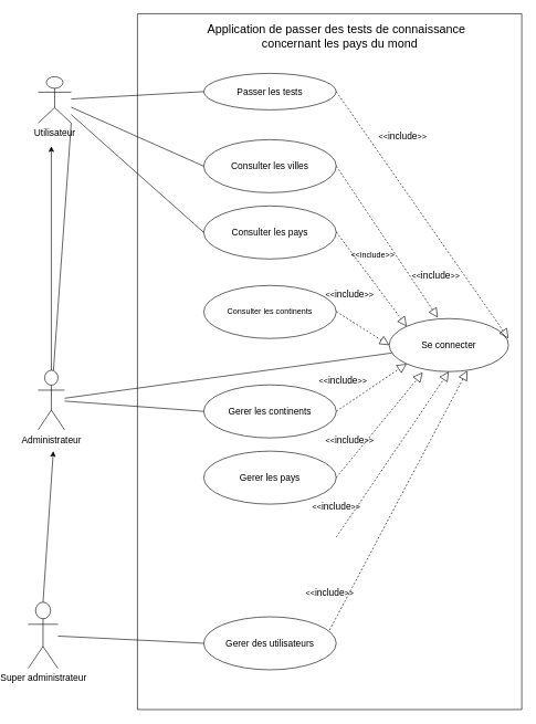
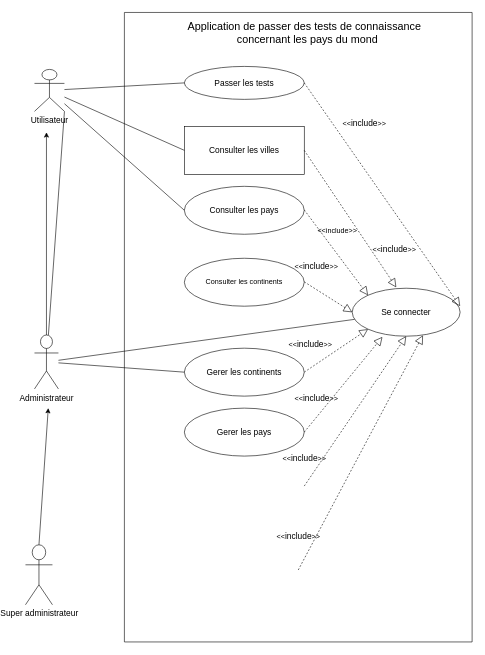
  <mxCell id="0" />
  <mxCell id="1" parent="0" />
  <mxCell id="2" value="" style="swimlane;startSize=0;" vertex="1" parent="1"><mxGeometry x="185" y="20" width="580" height="1050" as="geometry" /></mxCell>
  <mxCell id="3" value="&lt;font style=&quot;font-size: 18px;&quot;&gt;Application de passer des tests de connaissance&amp;nbsp;&amp;nbsp;&lt;/font&gt;&lt;div&gt;&lt;font style=&quot;font-size: 18px;&quot;&gt;concernant les pays du mond&lt;/font&gt;&lt;/div&gt;" style="text;html=1;align=center;verticalAlign=middle;resizable=0;points=[];autosize=1;strokeColor=none;fillColor=none;" vertex="1" parent="2"><mxGeometry x="95" y="5" width="420" height="60" as="geometry" /></mxCell>
  <mxCell id="4" value="&lt;font style=&quot;font-size: 14px;&quot;&gt;Passer les tests&lt;/font&gt;" style="ellipse;whiteSpace=wrap;html=1;" vertex="1" parent="2"><mxGeometry x="100" y="90" width="200" height="55" as="geometry" /></mxCell>
- <mxCell id="5" value="&lt;font style=&quot;font-size: 14px;&quot;&gt;Consulter les villes&lt;/font&gt;" style="ellipse;whiteSpace=wrap;html=1;" vertex="1" parent="2"><mxGeometry x="100" y="190" width="200" height="80" as="geometry" /></mxCell>
+ <mxCell id="5" value="&lt;font style=&quot;font-size: 14px;&quot;&gt;Consulter les villes&lt;/font&gt;" style="whiteSpace=wrap;html=1;rounded=0;" vertex="1" parent="2"><mxGeometry x="100" y="190" width="200" height="80" as="geometry" /></mxCell>
  <mxCell id="6" value="&lt;font style=&quot;font-size: 14px;&quot;&gt;Consulter les pays&lt;/font&gt;" style="ellipse;whiteSpace=wrap;html=1;" vertex="1" parent="2"><mxGeometry x="100" y="290" width="200" height="80" as="geometry" /></mxCell>
  <mxCell id="7" value="Consulter les continents" style="ellipse;whiteSpace=wrap;html=1;" vertex="1" parent="2"><mxGeometry x="100" y="410" width="200" height="80" as="geometry" /></mxCell>
  <mxCell id="8" style="edgeStyle=orthogonalEdgeStyle;rounded=0;orthogonalLoop=1;jettySize=auto;html=1;exitX=0.5;exitY=1;exitDx=0;exitDy=0;" edge="1" parent="2" source="4" target="4"><mxGeometry relative="1" as="geometry" /></mxCell>
  <mxCell id="9" value="&lt;font style=&quot;font-size: 14px;&quot;&gt;Gerer les pays&lt;/font&gt;" style="ellipse;whiteSpace=wrap;html=1;" vertex="1" parent="2"><mxGeometry x="100" y="660" width="200" height="80" as="geometry" /></mxCell>
- <mxCell id="10" value="&lt;font style=&quot;font-size: 14px;&quot;&gt;Gerer des utilisateurs&lt;/font&gt;" style="ellipse;whiteSpace=wrap;html=1;" vertex="1" parent="2"><mxGeometry x="100" y="910" width="200" height="80" as="geometry" /></mxCell>
  <mxCell id="11" value="&lt;font style=&quot;font-size: 14px;&quot;&gt;Se connecter&lt;/font&gt;" style="ellipse;whiteSpace=wrap;html=1;" vertex="1" parent="2"><mxGeometry x="380" y="460" width="180" height="80" as="geometry" /></mxCell>
  <mxCell id="12" value="" style="endArrow=block;dashed=1;endFill=0;endSize=12;html=1;rounded=0;entryX=0;entryY=0.5;entryDx=0;entryDy=0;" edge="1" parent="2" target="11"><mxGeometry width="160" relative="1" as="geometry"><mxPoint x="300" y="449.33" as="sourcePoint" /><mxPoint x="460" y="449.33" as="targetPoint" /></mxGeometry></mxCell>
  <mxCell id="13" value="" style="endArrow=block;dashed=1;endFill=0;endSize=12;html=1;rounded=0;entryX=0;entryY=0;entryDx=0;entryDy=0;" edge="1" parent="2" target="11"><mxGeometry width="160" relative="1" as="geometry"><mxPoint x="300" y="329.33" as="sourcePoint" /><mxPoint x="460" y="329.33" as="targetPoint" /></mxGeometry></mxCell>
  <mxCell id="14" value="" style="endArrow=block;dashed=1;endFill=0;endSize=12;html=1;rounded=0;entryX=0.408;entryY=-0.018;entryDx=0;entryDy=0;entryPerimeter=0;exitX=1;exitY=0.5;exitDx=0;exitDy=0;" edge="1" parent="2" source="5" target="11"><mxGeometry width="160" relative="1" as="geometry"><mxPoint x="310" y="229.33" as="sourcePoint" /><mxPoint x="470" y="229.33" as="targetPoint" /></mxGeometry></mxCell>
  <mxCell id="15" value="" style="endArrow=block;dashed=1;endFill=0;endSize=12;html=1;rounded=0;exitX=1;exitY=0.5;exitDx=0;exitDy=0;entryX=1;entryY=0.375;entryDx=0;entryDy=0;entryPerimeter=0;" edge="1" parent="2" source="4" target="11"><mxGeometry width="160" relative="1" as="geometry"><mxPoint x="350" y="210" as="sourcePoint" /><mxPoint x="510" y="210" as="targetPoint" /></mxGeometry></mxCell>
  <mxCell id="16" value="" style="endArrow=block;dashed=1;endFill=0;endSize=12;html=1;rounded=0;entryX=0;entryY=1;entryDx=0;entryDy=0;" edge="1" parent="2" target="11"><mxGeometry width="160" relative="1" as="geometry"><mxPoint x="300" y="600" as="sourcePoint" /><mxPoint x="460" y="600" as="targetPoint" /></mxGeometry></mxCell>
  <mxCell id="17" value="" style="endArrow=block;dashed=1;endFill=0;endSize=12;html=1;rounded=0;exitX=1;exitY=0.5;exitDx=0;exitDy=0;entryX=0.28;entryY=1.015;entryDx=0;entryDy=0;entryPerimeter=0;" edge="1" parent="2" source="9" target="11"><mxGeometry width="160" relative="1" as="geometry"><mxPoint x="330" y="660" as="sourcePoint" /><mxPoint x="490" y="660" as="targetPoint" /></mxGeometry></mxCell>
  <mxCell id="18" value="" style="endArrow=block;dashed=1;endFill=0;endSize=12;html=1;rounded=0;entryX=0.5;entryY=1;entryDx=0;entryDy=0;" edge="1" parent="2" target="11"><mxGeometry width="160" relative="1" as="geometry"><mxPoint x="300" y="790" as="sourcePoint" /><mxPoint x="470" y="799.33" as="targetPoint" /></mxGeometry></mxCell>
  <mxCell id="19" value="" style="endArrow=block;dashed=1;endFill=0;endSize=12;html=1;rounded=0;entryX=0.655;entryY=0.982;entryDx=0;entryDy=0;entryPerimeter=0;" edge="1" parent="2" target="11"><mxGeometry width="160" relative="1" as="geometry"><mxPoint x="290" y="930" as="sourcePoint" /><mxPoint x="450" y="930" as="targetPoint" /></mxGeometry></mxCell>
  <mxCell id="20" value="&amp;lt;&amp;lt;&lt;font style=&quot;font-size: 14px;&quot;&gt;include&lt;/font&gt;&amp;gt;&amp;gt;" style="text;html=1;align=center;verticalAlign=middle;resizable=0;points=[];autosize=1;strokeColor=none;fillColor=none;" vertex="1" parent="2"><mxGeometry x="350" y="170" width="100" height="30" as="geometry" /></mxCell>
  <mxCell id="21" value="&amp;lt;&amp;lt;&lt;font style=&quot;font-size: 14px;&quot;&gt;include&lt;/font&gt;&amp;gt;&amp;gt;" style="text;html=1;align=center;verticalAlign=middle;resizable=0;points=[];autosize=1;strokeColor=none;fillColor=none;" vertex="1" parent="2"><mxGeometry x="400" y="380" width="100" height="30" as="geometry" /></mxCell>
  <mxCell id="22" value="&amp;lt;&amp;lt;&lt;font style=&quot;font-size: 12px;&quot;&gt;include&lt;/font&gt;&amp;gt;&amp;gt;" style="text;html=1;align=center;verticalAlign=middle;resizable=0;points=[];autosize=1;strokeColor=none;fillColor=none;" vertex="1" parent="2"><mxGeometry x="310" y="350" width="90" height="30" as="geometry" /></mxCell>
  <mxCell id="23" value="&lt;font style=&quot;font-size: 14px;&quot;&gt;Utilisateur&lt;/font&gt;" style="shape=umlActor;verticalLabelPosition=bottom;verticalAlign=top;html=1;outlineConnect=0;" vertex="1" parent="1"><mxGeometry x="35" y="115" width="50" height="70" as="geometry" /></mxCell>
  <mxCell id="24" value="" style="endArrow=none;html=1;rounded=0;exitX=0;exitY=0.5;exitDx=0;exitDy=0;" edge="1" parent="1" source="4" target="23"><mxGeometry width="50" height="50" relative="1" as="geometry"><mxPoint x="345" y="240" as="sourcePoint" /><mxPoint x="395" y="190" as="targetPoint" /></mxGeometry></mxCell>
  <mxCell id="25" value="" style="endArrow=none;html=1;rounded=0;entryX=0;entryY=0.5;entryDx=0;entryDy=0;" edge="1" parent="1" source="23" target="5"><mxGeometry width="50" height="50" relative="1" as="geometry"><mxPoint x="95" y="160" as="sourcePoint" /><mxPoint x="395" y="190" as="targetPoint" /></mxGeometry></mxCell>
  <mxCell id="26" value="" style="endArrow=none;html=1;rounded=0;entryX=0;entryY=0.5;entryDx=0;entryDy=0;" edge="1" parent="1" source="23" target="6"><mxGeometry width="50" height="50" relative="1" as="geometry"><mxPoint x="85" y="210" as="sourcePoint" /><mxPoint x="395" y="190" as="targetPoint" /></mxGeometry></mxCell>
  <mxCell id="27" value="" style="endArrow=none;html=1;rounded=0;exitX=1;exitY=1;exitDx=0;exitDy=0;exitPerimeter=0;" edge="1" parent="1" source="23" target="28"><mxGeometry width="50" height="50" relative="1" as="geometry"><mxPoint x="75" y="200" as="sourcePoint" /><mxPoint x="395" y="190" as="targetPoint" /></mxGeometry></mxCell>
  <mxCell id="28" value="&lt;font style=&quot;font-size: 14px;&quot;&gt;Administrateur&lt;/font&gt;" style="shape=umlActor;verticalLabelPosition=bottom;verticalAlign=top;html=1;outlineConnect=0;" vertex="1" parent="1"><mxGeometry x="35" y="558" width="40" height="90" as="geometry" /></mxCell>
  <mxCell id="29" value="&lt;font style=&quot;font-size: 14px;&quot;&gt;Gerer les continents&lt;/font&gt;" style="ellipse;whiteSpace=wrap;html=1;" vertex="1" parent="1"><mxGeometry x="285" y="580" width="200" height="80" as="geometry" /></mxCell>
  <mxCell id="30" value="" style="endArrow=none;html=1;rounded=0;entryX=0;entryY=0.5;entryDx=0;entryDy=0;" edge="1" parent="1" source="28" target="29"><mxGeometry width="50" height="50" relative="1" as="geometry"><mxPoint x="345" y="650" as="sourcePoint" /><mxPoint x="395" y="600" as="targetPoint" /></mxGeometry></mxCell>
  <mxCell id="31" value="" style="endArrow=none;html=1;rounded=0;" edge="1" parent="1" source="28" target="11"><mxGeometry width="50" height="50" relative="1" as="geometry"><mxPoint x="345" y="650" as="sourcePoint" /><mxPoint x="395" y="600" as="targetPoint" /></mxGeometry></mxCell>
  <mxCell id="32" value="&lt;font style=&quot;font-size: 14px;&quot;&gt;Super administrateur&lt;/font&gt;" style="shape=umlActor;verticalLabelPosition=bottom;verticalAlign=top;html=1;outlineConnect=0;" vertex="1" parent="1"><mxGeometry x="20" y="908" width="45" height="100" as="geometry" /></mxCell>
- <mxCell id="33" value="" style="endArrow=none;html=1;rounded=0;entryX=0;entryY=0.5;entryDx=0;entryDy=0;" edge="1" parent="1" source="32" target="10"><mxGeometry width="50" height="50" relative="1" as="geometry"><mxPoint x="345" y="880" as="sourcePoint" /><mxPoint x="395" y="830" as="targetPoint" /></mxGeometry></mxCell>
  <mxCell id="34" value="" style="endArrow=classic;html=1;rounded=0;exitX=0.5;exitY=0;exitDx=0;exitDy=0;exitPerimeter=0;" edge="1" parent="1" source="32"><mxGeometry width="50" height="50" relative="1" as="geometry"><mxPoint x="345" y="880" as="sourcePoint" /><mxPoint x="58" y="680" as="targetPoint" /></mxGeometry></mxCell>
  <mxCell id="35" value="" style="endArrow=classic;html=1;rounded=0;exitX=0.5;exitY=0;exitDx=0;exitDy=0;exitPerimeter=0;" edge="1" parent="1" source="28"><mxGeometry width="50" height="50" relative="1" as="geometry"><mxPoint x="345" y="620" as="sourcePoint" /><mxPoint x="55" y="220" as="targetPoint" /></mxGeometry></mxCell>
  <mxCell id="36" value="&amp;lt;&amp;lt;&lt;font style=&quot;font-size: 14px;&quot;&gt;include&lt;/font&gt;&amp;gt;&amp;gt;" style="text;html=1;align=center;verticalAlign=middle;resizable=0;points=[];autosize=1;strokeColor=none;fillColor=none;" vertex="1" parent="1"><mxGeometry x="455" y="428" width="100" height="30" as="geometry" /></mxCell>
  <mxCell id="37" value="&amp;lt;&amp;lt;&lt;font style=&quot;font-size: 14px;&quot;&gt;include&lt;/font&gt;&amp;gt;&amp;gt;" style="text;html=1;align=center;verticalAlign=middle;resizable=0;points=[];autosize=1;strokeColor=none;fillColor=none;" vertex="1" parent="1"><mxGeometry x="445" y="558" width="100" height="30" as="geometry" /></mxCell>
  <mxCell id="38" value="&amp;lt;&amp;lt;&lt;font style=&quot;font-size: 14px;&quot;&gt;include&lt;/font&gt;&amp;gt;&amp;gt;" style="text;html=1;align=center;verticalAlign=middle;resizable=0;points=[];autosize=1;strokeColor=none;fillColor=none;" vertex="1" parent="1"><mxGeometry x="455" y="648" width="100" height="30" as="geometry" /></mxCell>
  <mxCell id="39" value="&amp;lt;&amp;lt;&lt;font style=&quot;font-size: 14px;&quot;&gt;include&lt;/font&gt;&amp;gt;&amp;gt;" style="text;html=1;align=center;verticalAlign=middle;resizable=0;points=[];autosize=1;strokeColor=none;fillColor=none;" vertex="1" parent="1"><mxGeometry x="435" y="748" width="100" height="30" as="geometry" /></mxCell>
  <mxCell id="40" value="&amp;lt;&amp;lt;&lt;font style=&quot;font-size: 14px;&quot;&gt;include&lt;/font&gt;&amp;gt;&amp;gt;" style="text;html=1;align=center;verticalAlign=middle;resizable=0;points=[];autosize=1;strokeColor=none;fillColor=none;" vertex="1" parent="1"><mxGeometry x="425" y="878" width="100" height="30" as="geometry" /></mxCell>
